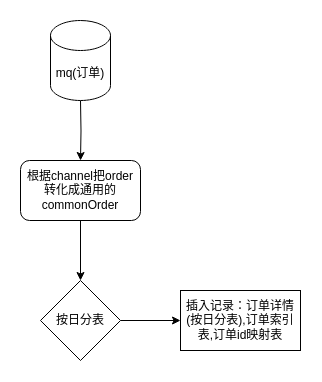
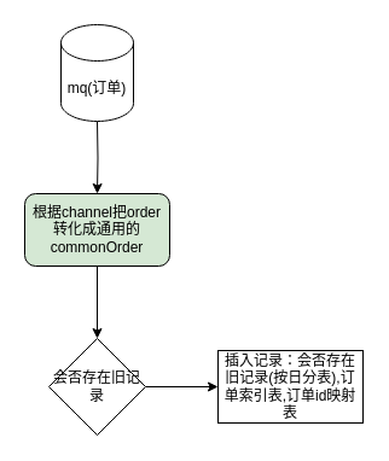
  <mxCell id="0" />
  <mxCell id="1" parent="0" />
  <mxCell id="2" value="" style="edgeStyle=orthogonalEdgeStyle;rounded=0;orthogonalLoop=1;jettySize=auto;html=1;" edge="1" parent="1" target="4"><mxGeometry relative="1" as="geometry"><mxPoint x="80" y="100" as="sourcePoint" /></mxGeometry></mxCell>
  <mxCell id="3" value="" style="edgeStyle=orthogonalEdgeStyle;rounded=0;orthogonalLoop=1;jettySize=auto;html=1;" edge="1" parent="1" source="4" target="6"><mxGeometry relative="1" as="geometry" /></mxCell>
- <mxCell id="4" value="根据channel把order转化成通用的commonOrder" style="rounded=1;whiteSpace=wrap;html=1;" vertex="1" parent="1"><mxGeometry x="20" y="160" width="120" height="60" as="geometry" /></mxCell>
+ <mxCell id="4" value="根据channel把order转化成通用的commonOrder" style="rounded=1;whiteSpace=wrap;html=1;fillColor=#d5e8d4;" vertex="1" parent="1"><mxGeometry x="20" y="160" width="120" height="60" as="geometry" /></mxCell>
  <mxCell id="5" value="" style="edgeStyle=orthogonalEdgeStyle;rounded=0;orthogonalLoop=1;jettySize=auto;html=1;" edge="1" parent="1" source="6" target="7"><mxGeometry relative="1" as="geometry" /></mxCell>
- <mxCell id="6" value="按日分表" style="rhombus;whiteSpace=wrap;html=1;" vertex="1" parent="1"><mxGeometry x="40" y="280" width="80" height="80" as="geometry" /></mxCell>
- <mxCell id="7" value="插入记录：订单详情(按日分表),订单索引表,订单id映射表" style="whiteSpace=wrap;html=1;" vertex="1" parent="1"><mxGeometry x="180" y="290" width="120" height="60" as="geometry" /></mxCell>
+ <mxCell id="6" value="会否存在旧记录" style="rhombus;whiteSpace=wrap;html=1;" vertex="1" parent="1"><mxGeometry x="40" y="280" width="80" height="80" as="geometry" /></mxCell>
+ <mxCell id="7" value="插入记录：会否存在旧记录(按日分表),订单索引表,订单id映射表" style="whiteSpace=wrap;html=1;" vertex="1" parent="1"><mxGeometry x="180" y="290" width="120" height="60" as="geometry" /></mxCell>
  <mxCell id="8" value="mq(订单)" style="shape=cylinder3;whiteSpace=wrap;html=1;boundedLbl=1;backgroundOutline=1;size=15;" vertex="1" parent="1"><mxGeometry x="50" y="20" width="60" height="80" as="geometry" /></mxCell>
